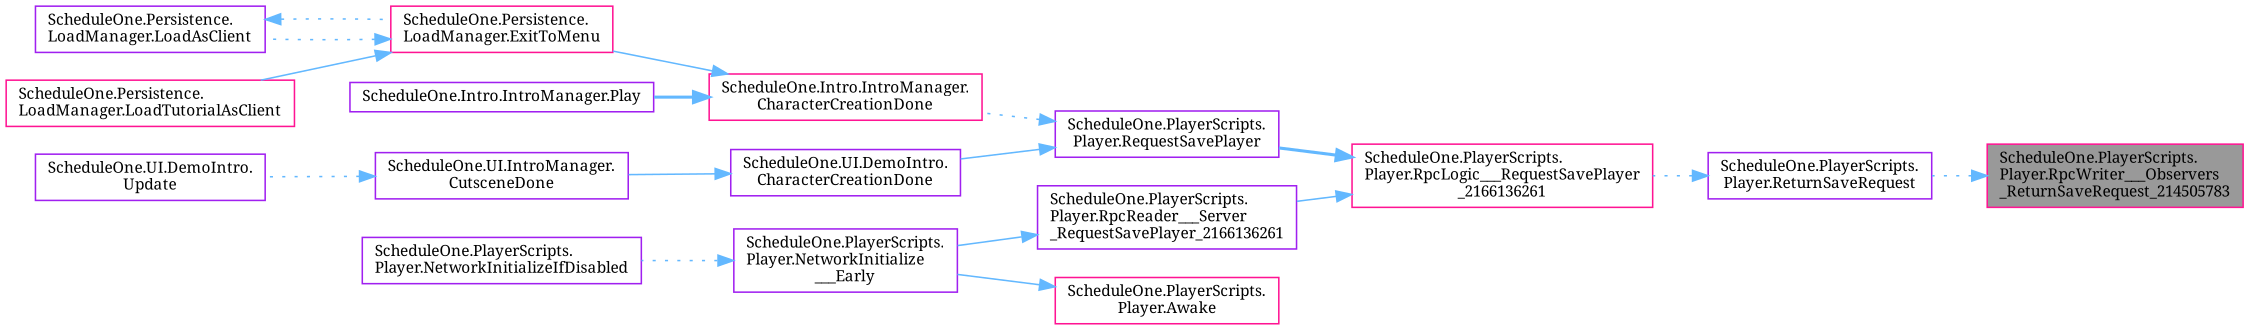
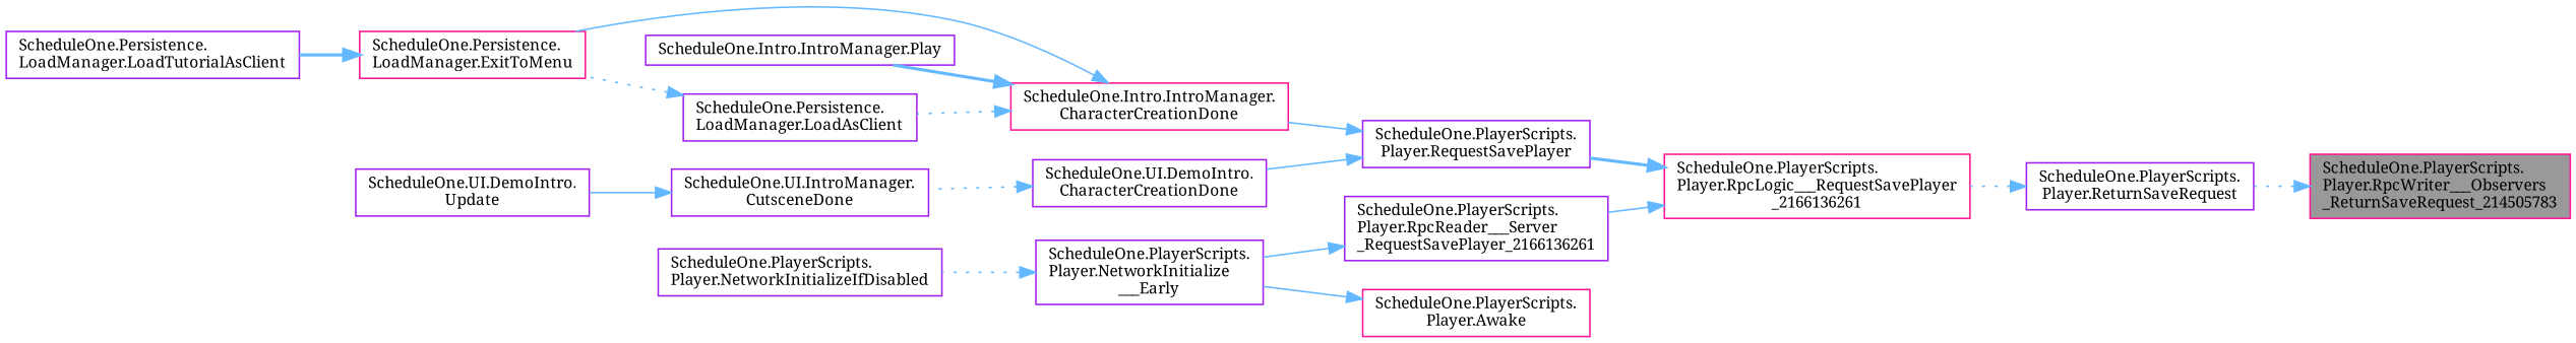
  digraph {
    fontname="Noto Serif"
    rankdir=RL
    node [color=purple fillcolor=white fontname="Noto Serif" fontsize=10 shape=box style=filled]
    edge [color=steelblue1 dir=back fontname="Noto Serif" fontsize=10 labelfontname=Helvetica labelfontsize=10 style=dotted]
    n1 [color=deeppink fillcolor=grey60 fontcolor=black height=0.2 label="ScheduleOne.PlayerScripts.\lPlayer.RpcWriter___Observers\l_ReturnSaveRequest_214505783" width=0.4]
    n2 [height=0.2 label="ScheduleOne.PlayerScripts.\lPlayer.ReturnSaveRequest" width=0.4]
    n3 [color=deeppink height=0.2 label="ScheduleOne.PlayerScripts.\lPlayer.RpcLogic___RequestSavePlayer\l_2166136261" width=0.4]
    n4 [height=0.2 label="ScheduleOne.PlayerScripts.\lPlayer.RequestSavePlayer" width=0.4]
    n5 [height=0.2 label="ScheduleOne.PlayerScripts.\lPlayer.RpcReader___Server\l_RequestSavePlayer_2166136261" width=0.4]
    n6 [color=deeppink height=0.2 label="ScheduleOne.Intro.IntroManager.\lCharacterCreationDone" width=0.4]
    n7 [height=0.2 label="ScheduleOne.UI.DemoIntro.\lCharacterCreationDone" width=0.4]
    n8 [height=0.2 label="ScheduleOne.PlayerScripts.\lPlayer.NetworkInitialize\l___Early" width=0.4]
    n9 [color=deeppink height=0.2 label="ScheduleOne.Persistence.\lLoadManager.ExitToMenu" width=0.4]
    n10 [height=0.2 label="ScheduleOne.Intro.IntroManager.Play" width=0.4]
    n11 [height=0.2 label="ScheduleOne.UI.IntroManager.\lCutsceneDone" width=0.4]
    n12 [height=0.2 label="ScheduleOne.Persistence.\lLoadManager.LoadAsClient" width=0.4]
-   n13 [color=deeppink height=0.2 label="ScheduleOne.Persistence.\lLoadManager.LoadTutorialAsClient" width=0.4]
+   n13 [height=0.2 label="ScheduleOne.Persistence.\lLoadManager.LoadTutorialAsClient" width=0.4]
    n14 [height=0.2 label="ScheduleOne.UI.DemoIntro.\lUpdate" width=0.4]
    n15 [height=0.2 label="ScheduleOne.PlayerScripts.\lPlayer.NetworkInitializeIfDisabled" width=0.4]
    n16 [color=deeppink height=0.2 label="ScheduleOne.PlayerScripts.\lPlayer.Awake" width=0.4]
    n1 -> n2
    n2 -> n3
    n3 -> n4 [style=bold]
    n3 -> n5 [style=solid]
-   n4 -> n6
+   n4 -> n6 [style=solid]
    n4 -> n7 [style=solid]
    n5 -> n8 [style=solid]
    n6 -> n9 [style=solid]
    n6 -> n10 [style=bold]
-   n7 -> n11 [style=solid]
+   n7 -> n11
    n8 -> n15
-   n9 -> n12
-   n9 -> n13 [style=solid]
-   n11 -> n14
+   n6 -> n12
+   n9 -> n13 [style=bold]
+   n11 -> n14 [style=solid]
    n12 -> n9
    n16 -> n8 [style=solid]
  }
